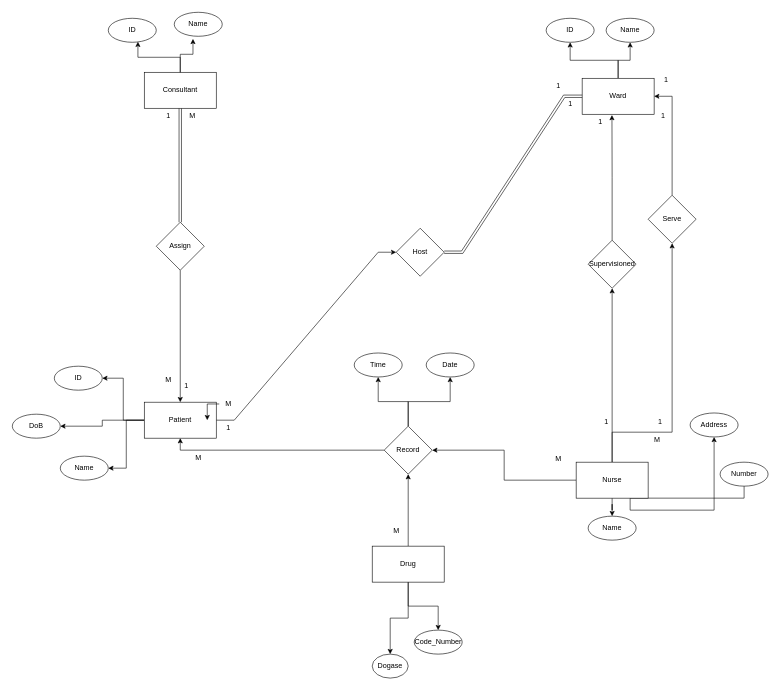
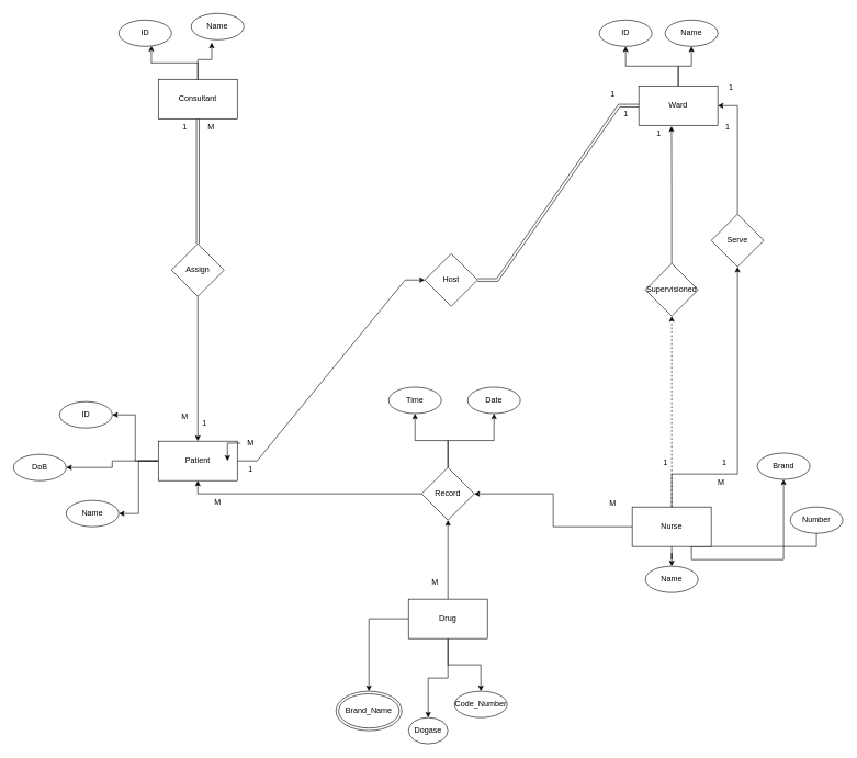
  <mxCell id="0" />
  <mxCell id="1" parent="0" />
  <mxCell id="2" value="" style="edgeStyle=orthogonalEdgeStyle;rounded=0;orthogonalLoop=1;jettySize=auto;html=1;shape=link;" edge="1" parent="1" source="3" target="47"><mxGeometry relative="1" as="geometry" /></mxCell>
  <mxCell id="3" value="Consultant" style="rounded=0;whiteSpace=wrap;html=1;" vertex="1" parent="1"><mxGeometry x="240" y="120" width="120" height="60" as="geometry" /></mxCell>
  <mxCell id="4" style="edgeStyle=orthogonalEdgeStyle;rounded=0;orthogonalLoop=1;jettySize=auto;html=1;entryX=0.5;entryY=1;entryDx=0;entryDy=0;" edge="1" parent="1" source="6" target="33"><mxGeometry relative="1" as="geometry" /></mxCell>
  <mxCell id="5" style="edgeStyle=orthogonalEdgeStyle;rounded=0;orthogonalLoop=1;jettySize=auto;html=1;entryX=0.5;entryY=1;entryDx=0;entryDy=0;" edge="1" parent="1" source="6" target="30"><mxGeometry relative="1" as="geometry" /></mxCell>
  <mxCell id="6" value="Ward" style="rounded=0;whiteSpace=wrap;html=1;" vertex="1" parent="1"><mxGeometry x="970" y="130" width="120" height="60" as="geometry" /></mxCell>
  <mxCell id="7" style="edgeStyle=orthogonalEdgeStyle;rounded=0;orthogonalLoop=1;jettySize=auto;html=1;entryX=0.5;entryY=1;entryDx=0;entryDy=0;exitX=0.75;exitY=1;exitDx=0;exitDy=0;" edge="1" parent="1" source="13" target="36"><mxGeometry relative="1" as="geometry" /></mxCell>
  <mxCell id="8" style="edgeStyle=orthogonalEdgeStyle;rounded=0;orthogonalLoop=1;jettySize=auto;html=1;entryX=0.5;entryY=0;entryDx=0;entryDy=0;exitX=0.75;exitY=1;exitDx=0;exitDy=0;" edge="1" parent="1" source="13" target="38"><mxGeometry relative="1" as="geometry"><Array as="points"><mxPoint x="1050" y="830" /><mxPoint x="1240" y="830" /></Array></mxGeometry></mxCell>
  <mxCell id="9" style="edgeStyle=orthogonalEdgeStyle;rounded=0;orthogonalLoop=1;jettySize=auto;html=1;" edge="1" parent="1" source="13" target="32"><mxGeometry relative="1" as="geometry" /></mxCell>
  <mxCell id="10" value="" style="edgeStyle=orthogonalEdgeStyle;rounded=0;orthogonalLoop=1;jettySize=auto;html=1;" edge="1" parent="1" source="13" target="55"><mxGeometry relative="1" as="geometry" /></mxCell>
- <mxCell id="11" value="" style="edgeStyle=orthogonalEdgeStyle;rounded=0;orthogonalLoop=1;jettySize=auto;html=1;" edge="1" parent="1" source="13" target="61"><mxGeometry relative="1" as="geometry" /></mxCell>
+ <mxCell id="11" value="" style="edgeStyle=orthogonalEdgeStyle;rounded=0;orthogonalLoop=1;jettySize=auto;html=1;dashed=1;" edge="1" parent="1" source="13" target="61"><mxGeometry relative="1" as="geometry" /></mxCell>
  <mxCell id="12" value="" style="edgeStyle=orthogonalEdgeStyle;rounded=0;orthogonalLoop=1;jettySize=auto;html=1;" edge="1" parent="1" source="13" target="66"><mxGeometry relative="1" as="geometry"><Array as="points"><mxPoint x="1120" y="720" /></Array></mxGeometry></mxCell>
  <mxCell id="13" value="Nurse" style="rounded=0;whiteSpace=wrap;html=1;" vertex="1" parent="1"><mxGeometry x="960" y="770" width="120" height="60" as="geometry" /></mxCell>
  <mxCell id="14" style="edgeStyle=orthogonalEdgeStyle;rounded=0;orthogonalLoop=1;jettySize=auto;html=1;entryX=1;entryY=0.5;entryDx=0;entryDy=0;" edge="1" parent="1" source="18" target="27"><mxGeometry relative="1" as="geometry" /></mxCell>
  <mxCell id="15" style="edgeStyle=orthogonalEdgeStyle;rounded=0;orthogonalLoop=1;jettySize=auto;html=1;entryX=1;entryY=0.5;entryDx=0;entryDy=0;" edge="1" parent="1" source="18" target="26"><mxGeometry relative="1" as="geometry" /></mxCell>
  <mxCell id="16" style="edgeStyle=orthogonalEdgeStyle;rounded=0;orthogonalLoop=1;jettySize=auto;html=1;entryX=1;entryY=0.5;entryDx=0;entryDy=0;" edge="1" parent="1" source="18" target="28"><mxGeometry relative="1" as="geometry" /></mxCell>
  <mxCell id="17" value="" style="edgeStyle=entityRelationEdgeStyle;rounded=0;orthogonalLoop=1;jettySize=auto;html=1;" edge="1" parent="1" source="18" target="40"><mxGeometry relative="1" as="geometry" /></mxCell>
  <mxCell id="18" value="Patient" style="rounded=0;whiteSpace=wrap;html=1;" vertex="1" parent="1"><mxGeometry x="240" y="670" width="120" height="60" as="geometry" /></mxCell>
  <mxCell id="19" style="edgeStyle=orthogonalEdgeStyle;rounded=0;orthogonalLoop=1;jettySize=auto;html=1;entryX=0.5;entryY=0;entryDx=0;entryDy=0;" edge="1" parent="1" source="23" target="24"><mxGeometry relative="1" as="geometry" /></mxCell>
  <mxCell id="20" style="edgeStyle=orthogonalEdgeStyle;rounded=0;orthogonalLoop=1;jettySize=auto;html=1;entryX=0.5;entryY=0;entryDx=0;entryDy=0;" edge="1" parent="1" source="23" target="25"><mxGeometry relative="1" as="geometry" /></mxCell>
+ <mxCell id="21" style="edgeStyle=orthogonalEdgeStyle;rounded=0;orthogonalLoop=1;jettySize=auto;html=1;entryX=0.5;entryY=0;entryDx=0;entryDy=0;" edge="1" parent="1" source="23" target="37"><mxGeometry relative="1" as="geometry" /></mxCell>
  <mxCell id="22" style="edgeStyle=orthogonalEdgeStyle;rounded=0;orthogonalLoop=1;jettySize=auto;html=1;entryX=0.5;entryY=1;entryDx=0;entryDy=0;" edge="1" parent="1" source="23" target="55"><mxGeometry relative="1" as="geometry" /></mxCell>
  <mxCell id="23" value="Drug" style="rounded=0;whiteSpace=wrap;html=1;" vertex="1" parent="1"><mxGeometry x="620" y="910" width="120" height="60" as="geometry" /></mxCell>
  <mxCell id="24" value="Code_Number" style="ellipse;whiteSpace=wrap;html=1;" vertex="1" parent="1"><mxGeometry x="690" y="1050" width="80" height="40" as="geometry" /></mxCell>
  <mxCell id="25" value="Dogase" style="ellipse;whiteSpace=wrap;html=1;" vertex="1" parent="1"><mxGeometry x="620" y="1090" width="60" height="40" as="geometry" /></mxCell>
  <mxCell id="26" value="DoB" style="ellipse;whiteSpace=wrap;html=1;" vertex="1" parent="1"><mxGeometry x="20" y="690" width="80" height="40" as="geometry" /></mxCell>
  <mxCell id="27" value="ID" style="ellipse;whiteSpace=wrap;html=1;" vertex="1" parent="1"><mxGeometry x="90" y="610" width="80" height="40" as="geometry" /></mxCell>
  <mxCell id="28" value="Name" style="ellipse;whiteSpace=wrap;html=1;" vertex="1" parent="1"><mxGeometry x="100" y="760" width="80" height="40" as="geometry" /></mxCell>
  <mxCell id="29" value="Name" style="ellipse;whiteSpace=wrap;html=1;" vertex="1" parent="1"><mxGeometry x="290" y="20" width="80" height="40" as="geometry" /></mxCell>
  <mxCell id="30" value="ID" style="ellipse;whiteSpace=wrap;html=1;" vertex="1" parent="1"><mxGeometry x="910" y="30" width="80" height="40" as="geometry" /></mxCell>
  <mxCell id="31" value="ID" style="ellipse;whiteSpace=wrap;html=1;" vertex="1" parent="1"><mxGeometry x="180" y="30" width="80" height="40" as="geometry" /></mxCell>
  <mxCell id="32" value="Name" style="ellipse;whiteSpace=wrap;html=1;" vertex="1" parent="1"><mxGeometry x="980" y="860" width="80" height="40" as="geometry" /></mxCell>
  <mxCell id="33" value="Name" style="ellipse;whiteSpace=wrap;html=1;" vertex="1" parent="1"><mxGeometry x="1010" y="30" width="80" height="40" as="geometry" /></mxCell>
  <mxCell id="34" style="edgeStyle=orthogonalEdgeStyle;rounded=0;orthogonalLoop=1;jettySize=auto;html=1;entryX=0.39;entryY=1.11;entryDx=0;entryDy=0;entryPerimeter=0;" edge="1" parent="1" source="3" target="29"><mxGeometry relative="1" as="geometry" /></mxCell>
  <mxCell id="35" style="edgeStyle=orthogonalEdgeStyle;rounded=0;orthogonalLoop=1;jettySize=auto;html=1;entryX=0.618;entryY=0.978;entryDx=0;entryDy=0;entryPerimeter=0;" edge="1" parent="1" source="3" target="31"><mxGeometry relative="1" as="geometry" /></mxCell>
- <mxCell id="36" value="Address" style="ellipse;whiteSpace=wrap;html=1;" vertex="1" parent="1"><mxGeometry x="1150" y="688" width="80" height="40" as="geometry" /></mxCell>
+ <mxCell id="36" value="Brand" style="ellipse;whiteSpace=wrap;html=1;" vertex="1" parent="1"><mxGeometry x="1150" y="688" width="80" height="40" as="geometry" /></mxCell>
+ <mxCell id="37" value="Brand_Name" style="ellipse;shape=doubleEllipse;whiteSpace=wrap;html=1;" vertex="1" parent="1"><mxGeometry x="510" y="1050" width="100" height="60" as="geometry" /></mxCell>
  <mxCell id="38" value="Number" style="ellipse;whiteSpace=wrap;html=1;" vertex="1" parent="1"><mxGeometry x="1200" y="770" width="80" height="40" as="geometry" /></mxCell>
  <mxCell id="39" style="edgeStyle=entityRelationEdgeStyle;rounded=0;orthogonalLoop=1;jettySize=auto;html=1;entryX=0;entryY=0.5;entryDx=0;entryDy=0;shape=link;" edge="1" parent="1" source="40" target="6"><mxGeometry relative="1" as="geometry" /></mxCell>
- <mxCell id="40" value="Host" style="rhombus;whiteSpace=wrap;html=1;rounded=0;" vertex="1" parent="1"><mxGeometry x="660" y="380" width="80" height="80" as="geometry" /></mxCell>
+ <mxCell id="40" value="Host" style="rhombus;whiteSpace=wrap;html=1;rounded=0;" vertex="1" parent="1"><mxGeometry x="645" y="385" width="80" height="80" as="geometry" /></mxCell>
  <mxCell id="41" value="1" style="text;html=1;align=center;verticalAlign=middle;resizable=0;points=[];autosize=1;strokeColor=none;fillColor=none;" vertex="1" parent="1"><mxGeometry x="915" y="128" width="30" height="30" as="geometry" /></mxCell>
  <mxCell id="42" value="" style="edgeStyle=orthogonalEdgeStyle;rounded=0;orthogonalLoop=1;jettySize=auto;html=1;" edge="1" parent="1" source="43" target="18"><mxGeometry relative="1" as="geometry" /></mxCell>
  <mxCell id="43" value="M" style="text;html=1;align=center;verticalAlign=middle;resizable=0;points=[];autosize=1;strokeColor=none;fillColor=none;" vertex="1" parent="1"><mxGeometry x="365" y="658" width="30" height="30" as="geometry" /></mxCell>
  <mxCell id="44" value="1" style="text;html=1;align=center;verticalAlign=middle;resizable=0;points=[];autosize=1;strokeColor=none;fillColor=none;" vertex="1" parent="1"><mxGeometry x="365" y="698" width="30" height="30" as="geometry" /></mxCell>
  <mxCell id="45" value="1" style="text;html=1;align=center;verticalAlign=middle;resizable=0;points=[];autosize=1;strokeColor=none;fillColor=none;" vertex="1" parent="1"><mxGeometry x="935" y="158" width="30" height="30" as="geometry" /></mxCell>
  <mxCell id="46" style="edgeStyle=orthogonalEdgeStyle;rounded=0;orthogonalLoop=1;jettySize=auto;html=1;entryX=0.5;entryY=0;entryDx=0;entryDy=0;" edge="1" parent="1" source="47" target="18"><mxGeometry relative="1" as="geometry" /></mxCell>
  <mxCell id="47" value="Assign" style="rhombus;whiteSpace=wrap;html=1;rounded=0;" vertex="1" parent="1"><mxGeometry x="260" y="370" width="80" height="80" as="geometry" /></mxCell>
  <mxCell id="48" value="1" style="text;html=1;align=center;verticalAlign=middle;resizable=0;points=[];autosize=1;strokeColor=none;fillColor=none;" vertex="1" parent="1"><mxGeometry x="265" y="178" width="30" height="30" as="geometry" /></mxCell>
  <mxCell id="49" value="M" style="text;html=1;align=center;verticalAlign=middle;resizable=0;points=[];autosize=1;strokeColor=none;fillColor=none;" vertex="1" parent="1"><mxGeometry x="265" y="618" width="30" height="30" as="geometry" /></mxCell>
  <mxCell id="50" value="1" style="text;html=1;align=center;verticalAlign=middle;resizable=0;points=[];autosize=1;strokeColor=none;fillColor=none;" vertex="1" parent="1"><mxGeometry x="295" y="628" width="30" height="30" as="geometry" /></mxCell>
  <mxCell id="51" value="M" style="text;html=1;align=center;verticalAlign=middle;resizable=0;points=[];autosize=1;strokeColor=none;fillColor=none;" vertex="1" parent="1"><mxGeometry x="305" y="178" width="30" height="30" as="geometry" /></mxCell>
  <mxCell id="52" style="edgeStyle=orthogonalEdgeStyle;rounded=0;orthogonalLoop=1;jettySize=auto;html=1;entryX=0.5;entryY=1;entryDx=0;entryDy=0;" edge="1" parent="1" source="55" target="56"><mxGeometry relative="1" as="geometry" /></mxCell>
  <mxCell id="53" style="edgeStyle=orthogonalEdgeStyle;rounded=0;orthogonalLoop=1;jettySize=auto;html=1;entryX=0.5;entryY=1;entryDx=0;entryDy=0;" edge="1" parent="1" source="55" target="57"><mxGeometry relative="1" as="geometry" /></mxCell>
  <mxCell id="54" style="edgeStyle=orthogonalEdgeStyle;rounded=0;orthogonalLoop=1;jettySize=auto;html=1;exitX=0;exitY=0.5;exitDx=0;exitDy=0;entryX=0.5;entryY=1;entryDx=0;entryDy=0;" edge="1" parent="1" source="55" target="18"><mxGeometry relative="1" as="geometry" /></mxCell>
  <mxCell id="55" value="Record" style="rhombus;whiteSpace=wrap;html=1;rounded=0;" vertex="1" parent="1"><mxGeometry x="640" y="710" width="80" height="80" as="geometry" /></mxCell>
  <mxCell id="56" value="Date" style="ellipse;whiteSpace=wrap;html=1;" vertex="1" parent="1"><mxGeometry x="710" y="588" width="80" height="40" as="geometry" /></mxCell>
  <mxCell id="57" value="Time" style="ellipse;whiteSpace=wrap;html=1;" vertex="1" parent="1"><mxGeometry x="590" y="588" width="80" height="40" as="geometry" /></mxCell>
  <mxCell id="58" value="M" style="text;html=1;align=center;verticalAlign=middle;resizable=0;points=[];autosize=1;strokeColor=none;fillColor=none;" vertex="1" parent="1"><mxGeometry x="315" y="748" width="30" height="30" as="geometry" /></mxCell>
  <mxCell id="59" value="M" style="text;html=1;align=center;verticalAlign=middle;resizable=0;points=[];autosize=1;strokeColor=none;fillColor=none;" vertex="1" parent="1"><mxGeometry x="645" y="870" width="30" height="30" as="geometry" /></mxCell>
  <mxCell id="60" value="M" style="text;html=1;align=center;verticalAlign=middle;resizable=0;points=[];autosize=1;strokeColor=none;fillColor=none;" vertex="1" parent="1"><mxGeometry x="915" y="750" width="30" height="30" as="geometry" /></mxCell>
  <mxCell id="61" value="Supervisioned" style="rhombus;whiteSpace=wrap;html=1;rounded=0;" vertex="1" parent="1"><mxGeometry x="980" y="400" width="80" height="80" as="geometry" /></mxCell>
  <mxCell id="62" style="edgeStyle=orthogonalEdgeStyle;rounded=0;orthogonalLoop=1;jettySize=auto;html=1;entryX=0.414;entryY=1.022;entryDx=0;entryDy=0;entryPerimeter=0;" edge="1" parent="1" source="61" target="6"><mxGeometry relative="1" as="geometry" /></mxCell>
  <mxCell id="63" value="1" style="text;html=1;align=center;verticalAlign=middle;resizable=0;points=[];autosize=1;strokeColor=none;fillColor=none;" vertex="1" parent="1"><mxGeometry x="995" y="688" width="30" height="30" as="geometry" /></mxCell>
  <mxCell id="64" value="1" style="text;html=1;align=center;verticalAlign=middle;resizable=0;points=[];autosize=1;strokeColor=none;fillColor=none;" vertex="1" parent="1"><mxGeometry x="985" y="188" width="30" height="30" as="geometry" /></mxCell>
  <mxCell id="65" style="edgeStyle=orthogonalEdgeStyle;rounded=0;orthogonalLoop=1;jettySize=auto;html=1;entryX=1;entryY=0.5;entryDx=0;entryDy=0;" edge="1" parent="1" source="66" target="6"><mxGeometry relative="1" as="geometry" /></mxCell>
  <mxCell id="66" value="Serve" style="rhombus;whiteSpace=wrap;html=1;rounded=0;" vertex="1" parent="1"><mxGeometry x="1080" y="325" width="80" height="80" as="geometry" /></mxCell>
  <mxCell id="67" value="1" style="text;html=1;align=center;verticalAlign=middle;resizable=0;points=[];autosize=1;strokeColor=none;fillColor=none;" vertex="1" parent="1"><mxGeometry x="1085" y="688" width="30" height="30" as="geometry" /></mxCell>
  <mxCell id="68" value="1" style="text;html=1;align=center;verticalAlign=middle;resizable=0;points=[];autosize=1;strokeColor=none;fillColor=none;" vertex="1" parent="1"><mxGeometry x="1095" y="118" width="30" height="30" as="geometry" /></mxCell>
  <mxCell id="69" value="1" style="text;html=1;align=center;verticalAlign=middle;resizable=0;points=[];autosize=1;strokeColor=none;fillColor=none;" vertex="1" parent="1"><mxGeometry x="1090" y="178" width="30" height="30" as="geometry" /></mxCell>
  <mxCell id="70" value="M" style="text;html=1;align=center;verticalAlign=middle;resizable=0;points=[];autosize=1;strokeColor=none;fillColor=none;" vertex="1" parent="1"><mxGeometry x="1080" y="718" width="30" height="30" as="geometry" /></mxCell>
